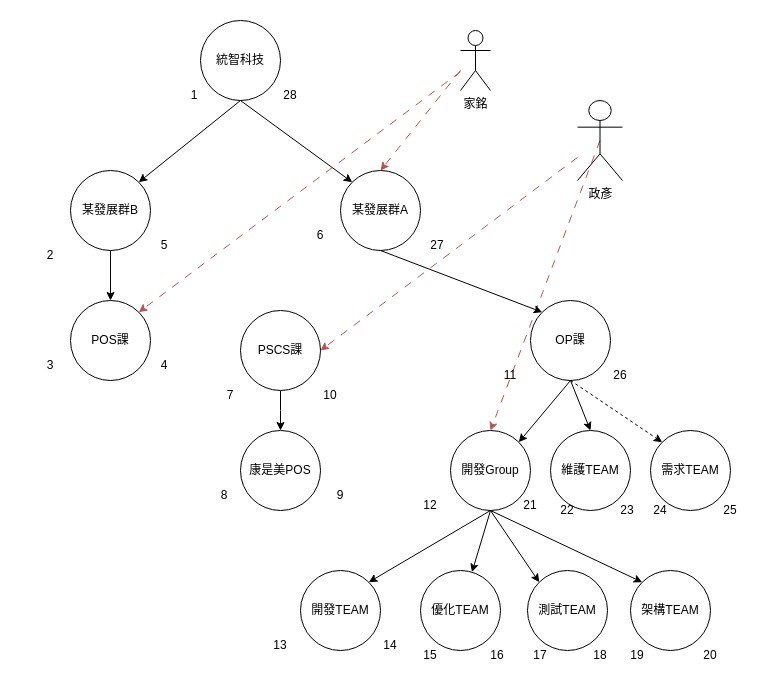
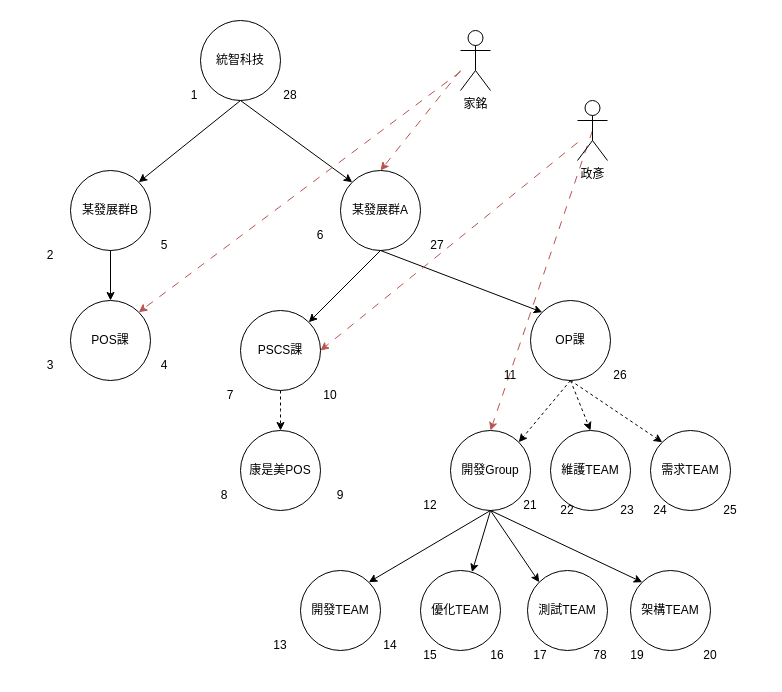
  <mxCell id="0" />
  <mxCell id="1" parent="0" />
  <mxCell id="2" value="" style="endArrow=classic;html=1;rounded=0;entryX=0.5;entryY=0;entryDx=0;entryDy=0;dashed=1;dashPattern=8 8;exitX=0.5;exitY=0.5;exitDx=0;exitDy=0;exitPerimeter=0;fillColor=#f8cecc;strokeColor=#b85450;" edge="1" parent="1" source="61" target="10"><mxGeometry width="50" height="50" relative="1" as="geometry"><mxPoint x="665" y="197" as="sourcePoint" /><mxPoint x="330" y="360" as="targetPoint" /></mxGeometry></mxCell>
  <mxCell id="3" value="統智科技" style="ellipse;whiteSpace=wrap;html=1;aspect=fixed;" parent="1" vertex="1"><mxGeometry x="200" y="20" width="80" height="80" as="geometry" /></mxCell>
  <mxCell id="4" value="某發展群B" style="ellipse;whiteSpace=wrap;html=1;aspect=fixed;" parent="1" vertex="1"><mxGeometry x="70" y="170" width="80" height="80" as="geometry" /></mxCell>
  <mxCell id="5" value="某發展群A" style="ellipse;whiteSpace=wrap;html=1;aspect=fixed;" parent="1" vertex="1"><mxGeometry x="340" y="170" width="80" height="80" as="geometry" /></mxCell>
  <mxCell id="6" value="POS課" style="ellipse;whiteSpace=wrap;html=1;aspect=fixed;" parent="1" vertex="1"><mxGeometry x="70" y="300" width="80" height="80" as="geometry" /></mxCell>
  <mxCell id="7" value="PSCS課" style="ellipse;whiteSpace=wrap;html=1;aspect=fixed;" parent="1" vertex="1"><mxGeometry x="240" y="310" width="80" height="80" as="geometry" /></mxCell>
  <mxCell id="8" value="OP課" style="ellipse;whiteSpace=wrap;html=1;aspect=fixed;" parent="1" vertex="1"><mxGeometry x="530" y="300" width="80" height="80" as="geometry" /></mxCell>
  <mxCell id="9" value="康是美POS" style="ellipse;whiteSpace=wrap;html=1;aspect=fixed;" parent="1" vertex="1"><mxGeometry x="240" y="430" width="80" height="80" as="geometry" /></mxCell>
  <mxCell id="10" value="開發Group" style="ellipse;whiteSpace=wrap;html=1;aspect=fixed;" parent="1" vertex="1"><mxGeometry x="450" y="430" width="80" height="80" as="geometry" /></mxCell>
  <mxCell id="11" value="維護TEAM" style="ellipse;whiteSpace=wrap;html=1;aspect=fixed;" parent="1" vertex="1"><mxGeometry x="550" y="430" width="80" height="80" as="geometry" /></mxCell>
  <mxCell id="12" value="需求TEAM" style="ellipse;whiteSpace=wrap;html=1;aspect=fixed;" parent="1" vertex="1"><mxGeometry x="650" y="430" width="80" height="80" as="geometry" /></mxCell>
  <mxCell id="13" value="開發TEAM" style="ellipse;whiteSpace=wrap;html=1;aspect=fixed;" parent="1" vertex="1"><mxGeometry x="300" y="570" width="80" height="80" as="geometry" /></mxCell>
  <mxCell id="14" value="優化TEAM" style="ellipse;whiteSpace=wrap;html=1;aspect=fixed;" parent="1" vertex="1"><mxGeometry x="420" y="570" width="80" height="80" as="geometry" /></mxCell>
  <mxCell id="15" value="測試TEAM" style="ellipse;whiteSpace=wrap;html=1;aspect=fixed;" parent="1" vertex="1"><mxGeometry x="527" y="570" width="80" height="80" as="geometry" /></mxCell>
  <mxCell id="16" value="架構TEAM" style="ellipse;whiteSpace=wrap;html=1;aspect=fixed;" parent="1" vertex="1"><mxGeometry x="630" y="570" width="80" height="80" as="geometry" /></mxCell>
  <mxCell id="17" value="" style="endArrow=classic;html=1;rounded=0;exitX=0.5;exitY=1;exitDx=0;exitDy=0;entryX=1;entryY=0;entryDx=0;entryDy=0;" parent="1" source="3" target="4" edge="1"><mxGeometry width="50" height="50" relative="1" as="geometry"><mxPoint x="-50" y="450" as="sourcePoint" /><mxPoint x="0" y="400" as="targetPoint" /></mxGeometry></mxCell>
  <mxCell id="18" value="" style="endArrow=classic;html=1;rounded=0;exitX=0.5;exitY=1;exitDx=0;exitDy=0;" parent="1" source="4" target="6" edge="1"><mxGeometry width="50" height="50" relative="1" as="geometry"><mxPoint x="250" y="110" as="sourcePoint" /><mxPoint x="60" y="160" as="targetPoint" /></mxGeometry></mxCell>
  <mxCell id="19" value="" style="endArrow=classic;html=1;rounded=0;exitX=0.5;exitY=1;exitDx=0;exitDy=0;entryX=0;entryY=0;entryDx=0;entryDy=0;" parent="1" source="3" target="5" edge="1"><mxGeometry width="50" height="50" relative="1" as="geometry"><mxPoint x="250" y="110" as="sourcePoint" /><mxPoint x="148" y="192" as="targetPoint" /></mxGeometry></mxCell>
+ <mxCell id="20" value="" style="endArrow=classic;html=1;rounded=0;exitX=0.5;exitY=1;exitDx=0;exitDy=0;entryX=1;entryY=0;entryDx=0;entryDy=0;" parent="1" source="5" target="7" edge="1"><mxGeometry width="50" height="50" relative="1" as="geometry"><mxPoint x="250" y="110" as="sourcePoint" /><mxPoint x="362" y="192" as="targetPoint" /></mxGeometry></mxCell>
  <mxCell id="21" value="" style="endArrow=classic;html=1;rounded=0;exitX=0.5;exitY=1;exitDx=0;exitDy=0;entryX=0;entryY=0;entryDx=0;entryDy=0;" parent="1" source="5" target="8" edge="1"><mxGeometry width="50" height="50" relative="1" as="geometry"><mxPoint x="390" y="260" as="sourcePoint" /><mxPoint x="318" y="332" as="targetPoint" /></mxGeometry></mxCell>
- <mxCell id="22" value="" style="endArrow=classic;html=1;rounded=0;exitX=0.5;exitY=1;exitDx=0;exitDy=0;" parent="1" source="7" target="9" edge="1"><mxGeometry width="50" height="50" relative="1" as="geometry"><mxPoint x="390" y="260" as="sourcePoint" /><mxPoint x="318" y="332" as="targetPoint" /><Array as="points"><mxPoint x="280" y="410" /></Array></mxGeometry></mxCell>
- <mxCell id="23" value="" style="endArrow=classic;html=1;rounded=0;exitX=0.5;exitY=1;exitDx=0;exitDy=0;entryX=1;entryY=0;entryDx=0;entryDy=0;" parent="1" source="8" target="10" edge="1"><mxGeometry width="50" height="50" relative="1" as="geometry"><mxPoint x="580" y="510" as="sourcePoint" /><mxPoint x="630" y="460" as="targetPoint" /></mxGeometry></mxCell>
- <mxCell id="24" value="" style="endArrow=classic;html=1;rounded=0;exitX=0.5;exitY=1;exitDx=0;exitDy=0;entryX=0.5;entryY=0;entryDx=0;entryDy=0;" parent="1" source="8" target="11" edge="1"><mxGeometry width="50" height="50" relative="1" as="geometry"><mxPoint x="580" y="390" as="sourcePoint" /><mxPoint x="528" y="452" as="targetPoint" /></mxGeometry></mxCell>
+ <mxCell id="22" value="" style="endArrow=classic;html=1;rounded=0;exitX=0.5;exitY=1;exitDx=0;exitDy=0;dashed=1;" parent="1" source="7" target="9" edge="1"><mxGeometry width="50" height="50" relative="1" as="geometry"><mxPoint x="390" y="260" as="sourcePoint" /><mxPoint x="318" y="332" as="targetPoint" /><Array as="points"><mxPoint x="280" y="410" /></Array></mxGeometry></mxCell>
+ <mxCell id="23" value="" style="endArrow=classic;html=1;rounded=0;exitX=0.5;exitY=1;exitDx=0;exitDy=0;entryX=1;entryY=0;entryDx=0;entryDy=0;dashed=1;" parent="1" source="8" target="10" edge="1"><mxGeometry width="50" height="50" relative="1" as="geometry"><mxPoint x="580" y="510" as="sourcePoint" /><mxPoint x="630" y="460" as="targetPoint" /></mxGeometry></mxCell>
+ <mxCell id="24" value="" style="endArrow=classic;html=1;rounded=0;exitX=0.5;exitY=1;exitDx=0;exitDy=0;entryX=0.5;entryY=0;entryDx=0;entryDy=0;dashed=1;" parent="1" source="8" target="11" edge="1"><mxGeometry width="50" height="50" relative="1" as="geometry"><mxPoint x="580" y="390" as="sourcePoint" /><mxPoint x="528" y="452" as="targetPoint" /></mxGeometry></mxCell>
  <mxCell id="25" value="" style="endArrow=classic;html=1;rounded=0;exitX=0.5;exitY=1;exitDx=0;exitDy=0;entryX=0;entryY=0;entryDx=0;entryDy=0;dashed=1;" parent="1" source="8" target="12" edge="1"><mxGeometry width="50" height="50" relative="1" as="geometry"><mxPoint x="580" y="390" as="sourcePoint" /><mxPoint x="600" y="440" as="targetPoint" /></mxGeometry></mxCell>
  <mxCell id="26" value="" style="endArrow=classic;html=1;rounded=0;exitX=0.5;exitY=1;exitDx=0;exitDy=0;entryX=1;entryY=0;entryDx=0;entryDy=0;" parent="1" source="10" target="13" edge="1"><mxGeometry width="50" height="50" relative="1" as="geometry"><mxPoint x="580" y="390" as="sourcePoint" /><mxPoint x="528" y="452" as="targetPoint" /></mxGeometry></mxCell>
  <mxCell id="27" value="" style="endArrow=classic;html=1;rounded=0;exitX=0.5;exitY=1;exitDx=0;exitDy=0;" parent="1" source="10" target="14" edge="1"><mxGeometry width="50" height="50" relative="1" as="geometry"><mxPoint x="500" y="520" as="sourcePoint" /><mxPoint x="448" y="602" as="targetPoint" /></mxGeometry></mxCell>
  <mxCell id="28" value="" style="endArrow=classic;html=1;rounded=0;exitX=0.5;exitY=1;exitDx=0;exitDy=0;entryX=0;entryY=0;entryDx=0;entryDy=0;" parent="1" source="10" target="15" edge="1"><mxGeometry width="50" height="50" relative="1" as="geometry"><mxPoint x="500" y="520" as="sourcePoint" /><mxPoint x="512" y="602" as="targetPoint" /></mxGeometry></mxCell>
  <mxCell id="29" value="" style="endArrow=classic;html=1;rounded=0;exitX=0.5;exitY=1;exitDx=0;exitDy=0;entryX=0;entryY=0;entryDx=0;entryDy=0;" parent="1" source="10" target="16" edge="1"><mxGeometry width="50" height="50" relative="1" as="geometry"><mxPoint x="500" y="520" as="sourcePoint" /><mxPoint x="549" y="592" as="targetPoint" /></mxGeometry></mxCell>
  <mxCell id="30" value="1" style="text;html=1;strokeColor=none;fillColor=none;align=center;verticalAlign=middle;whiteSpace=wrap;rounded=0;" parent="1" vertex="1"><mxGeometry x="164" y="80" width="60" height="30" as="geometry" /></mxCell>
  <mxCell id="31" value="2" style="text;html=1;strokeColor=none;fillColor=none;align=center;verticalAlign=middle;whiteSpace=wrap;rounded=0;" parent="1" vertex="1"><mxGeometry x="20" y="240" width="60" height="30" as="geometry" /></mxCell>
  <mxCell id="32" value="3" style="text;html=1;strokeColor=none;fillColor=none;align=center;verticalAlign=middle;whiteSpace=wrap;rounded=0;" parent="1" vertex="1"><mxGeometry x="20" y="350" width="60" height="30" as="geometry" /></mxCell>
  <mxCell id="33" value="4" style="text;html=1;strokeColor=none;fillColor=none;align=center;verticalAlign=middle;whiteSpace=wrap;rounded=0;" parent="1" vertex="1"><mxGeometry x="134" y="350" width="60" height="30" as="geometry" /></mxCell>
  <mxCell id="34" value="5" style="text;html=1;strokeColor=none;fillColor=none;align=center;verticalAlign=middle;whiteSpace=wrap;rounded=0;" parent="1" vertex="1"><mxGeometry x="134" y="230" width="60" height="30" as="geometry" /></mxCell>
  <mxCell id="35" value="6" style="text;html=1;strokeColor=none;fillColor=none;align=center;verticalAlign=middle;whiteSpace=wrap;rounded=0;" parent="1" vertex="1"><mxGeometry x="290" y="220" width="60" height="30" as="geometry" /></mxCell>
  <mxCell id="36" value="7" style="text;html=1;strokeColor=none;fillColor=none;align=center;verticalAlign=middle;whiteSpace=wrap;rounded=0;" parent="1" vertex="1"><mxGeometry x="200" y="380" width="60" height="30" as="geometry" /></mxCell>
  <mxCell id="37" value="8" style="text;html=1;strokeColor=none;fillColor=none;align=center;verticalAlign=middle;whiteSpace=wrap;rounded=0;" parent="1" vertex="1"><mxGeometry x="194" y="480" width="60" height="30" as="geometry" /></mxCell>
  <mxCell id="38" value="9" style="text;html=1;strokeColor=none;fillColor=none;align=center;verticalAlign=middle;whiteSpace=wrap;rounded=0;" parent="1" vertex="1"><mxGeometry x="310" y="480" width="60" height="30" as="geometry" /></mxCell>
  <mxCell id="39" value="10" style="text;html=1;strokeColor=none;fillColor=none;align=center;verticalAlign=middle;whiteSpace=wrap;rounded=0;" parent="1" vertex="1"><mxGeometry x="300" y="380" width="60" height="30" as="geometry" /></mxCell>
  <mxCell id="40" value="11" style="text;html=1;strokeColor=none;fillColor=none;align=center;verticalAlign=middle;whiteSpace=wrap;rounded=0;" parent="1" vertex="1"><mxGeometry x="480" y="360" width="60" height="30" as="geometry" /></mxCell>
  <mxCell id="41" value="12" style="text;html=1;strokeColor=none;fillColor=none;align=center;verticalAlign=middle;whiteSpace=wrap;rounded=0;" parent="1" vertex="1"><mxGeometry x="400" y="490" width="60" height="30" as="geometry" /></mxCell>
  <mxCell id="42" value="13" style="text;html=1;strokeColor=none;fillColor=none;align=center;verticalAlign=middle;whiteSpace=wrap;rounded=0;" parent="1" vertex="1"><mxGeometry x="250" y="630" width="60" height="30" as="geometry" /></mxCell>
  <mxCell id="43" value="14" style="text;html=1;strokeColor=none;fillColor=none;align=center;verticalAlign=middle;whiteSpace=wrap;rounded=0;" parent="1" vertex="1"><mxGeometry x="360" y="630" width="60" height="30" as="geometry" /></mxCell>
  <mxCell id="44" value="15" style="text;html=1;strokeColor=none;fillColor=none;align=center;verticalAlign=middle;whiteSpace=wrap;rounded=0;" parent="1" vertex="1"><mxGeometry x="400" y="640" width="60" height="30" as="geometry" /></mxCell>
  <mxCell id="45" value="16" style="text;html=1;strokeColor=none;fillColor=none;align=center;verticalAlign=middle;whiteSpace=wrap;rounded=0;" parent="1" vertex="1"><mxGeometry x="467" y="640" width="60" height="30" as="geometry" /></mxCell>
  <mxCell id="46" value="17" style="text;html=1;strokeColor=none;fillColor=none;align=center;verticalAlign=middle;whiteSpace=wrap;rounded=0;" parent="1" vertex="1"><mxGeometry x="510" y="640" width="60" height="30" as="geometry" /></mxCell>
- <mxCell id="47" value="18" style="text;html=1;strokeColor=none;fillColor=none;align=center;verticalAlign=middle;whiteSpace=wrap;rounded=0;" parent="1" vertex="1"><mxGeometry x="570" y="640" width="60" height="30" as="geometry" /></mxCell>
+ <mxCell id="47" value="78" style="text;html=1;strokeColor=none;fillColor=none;align=center;verticalAlign=middle;whiteSpace=wrap;rounded=0;" parent="1" vertex="1"><mxGeometry x="570" y="640" width="60" height="30" as="geometry" /></mxCell>
  <mxCell id="48" value="19" style="text;html=1;strokeColor=none;fillColor=none;align=center;verticalAlign=middle;whiteSpace=wrap;rounded=0;" parent="1" vertex="1"><mxGeometry x="607" y="640" width="60" height="30" as="geometry" /></mxCell>
  <mxCell id="49" value="20" style="text;html=1;strokeColor=none;fillColor=none;align=center;verticalAlign=middle;whiteSpace=wrap;rounded=0;" parent="1" vertex="1"><mxGeometry x="680" y="640" width="60" height="30" as="geometry" /></mxCell>
  <mxCell id="50" value="21" style="text;html=1;strokeColor=none;fillColor=none;align=center;verticalAlign=middle;whiteSpace=wrap;rounded=0;" parent="1" vertex="1"><mxGeometry x="500" y="490" width="60" height="30" as="geometry" /></mxCell>
  <mxCell id="51" value="22" style="text;html=1;strokeColor=none;fillColor=none;align=center;verticalAlign=middle;whiteSpace=wrap;rounded=0;" parent="1" vertex="1"><mxGeometry x="537" y="495" width="60" height="30" as="geometry" /></mxCell>
  <mxCell id="52" value="23" style="text;html=1;strokeColor=none;fillColor=none;align=center;verticalAlign=middle;whiteSpace=wrap;rounded=0;" parent="1" vertex="1"><mxGeometry x="597" y="495" width="60" height="30" as="geometry" /></mxCell>
  <mxCell id="53" value="24" style="text;html=1;strokeColor=none;fillColor=none;align=center;verticalAlign=middle;whiteSpace=wrap;rounded=0;" parent="1" vertex="1"><mxGeometry x="630" y="495" width="60" height="30" as="geometry" /></mxCell>
  <mxCell id="54" value="25" style="text;html=1;strokeColor=none;fillColor=none;align=center;verticalAlign=middle;whiteSpace=wrap;rounded=0;" parent="1" vertex="1"><mxGeometry x="700" y="495" width="60" height="30" as="geometry" /></mxCell>
  <mxCell id="55" value="26" style="text;html=1;strokeColor=none;fillColor=none;align=center;verticalAlign=middle;whiteSpace=wrap;rounded=0;" parent="1" vertex="1"><mxGeometry x="590" y="360" width="60" height="30" as="geometry" /></mxCell>
  <mxCell id="56" value="27" style="text;html=1;strokeColor=none;fillColor=none;align=center;verticalAlign=middle;whiteSpace=wrap;rounded=0;" parent="1" vertex="1"><mxGeometry x="407" y="230" width="60" height="30" as="geometry" /></mxCell>
  <mxCell id="57" value="28" style="text;html=1;strokeColor=none;fillColor=none;align=center;verticalAlign=middle;whiteSpace=wrap;rounded=0;" parent="1" vertex="1"><mxGeometry x="260" y="80" width="60" height="30" as="geometry" /></mxCell>
  <mxCell id="58" value="家銘" style="shape=umlActor;verticalLabelPosition=bottom;verticalAlign=top;html=1;outlineConnect=0;" vertex="1" parent="1"><mxGeometry x="460" y="30" width="30" height="60" as="geometry" /></mxCell>
  <mxCell id="59" value="" style="endArrow=classic;html=1;rounded=0;entryX=0.5;entryY=0;entryDx=0;entryDy=0;dashed=1;dashPattern=8 8;fillColor=#f8cecc;strokeColor=#b85450;" edge="1" parent="1" target="5"><mxGeometry width="50" height="50" relative="1" as="geometry"><mxPoint x="460" y="70" as="sourcePoint" /><mxPoint x="362" y="192" as="targetPoint" /></mxGeometry></mxCell>
  <mxCell id="60" value="" style="endArrow=classic;html=1;rounded=0;entryX=1;entryY=0;entryDx=0;entryDy=0;dashed=1;dashPattern=8 8;fillColor=#f8cecc;strokeColor=#b85450;" edge="1" parent="1" source="58" target="6"><mxGeometry width="50" height="50" relative="1" as="geometry"><mxPoint x="630" y="136" as="sourcePoint" /><mxPoint x="430" y="220" as="targetPoint" /></mxGeometry></mxCell>
- <mxCell id="61" value="政彥" style="shape=umlActor;verticalLabelPosition=bottom;verticalAlign=top;html=1;outlineConnect=0;" vertex="1" parent="1"><mxGeometry x="577" y="100" width="45" height="80" as="geometry" /></mxCell>
+ <mxCell id="61" value="政彥" style="shape=umlActor;verticalLabelPosition=bottom;verticalAlign=top;html=1;outlineConnect=0;" vertex="1" parent="1"><mxGeometry x="577" y="100" width="30" height="60" as="geometry" /></mxCell>
  <mxCell id="62" value="" style="endArrow=classic;html=1;rounded=0;entryX=1;entryY=0.5;entryDx=0;entryDy=0;dashed=1;dashPattern=8 8;fillColor=#f8cecc;strokeColor=#b85450;" edge="1" parent="1" source="61" target="7"><mxGeometry width="50" height="50" relative="1" as="geometry"><mxPoint x="470" y="81" as="sourcePoint" /><mxPoint x="148" y="322" as="targetPoint" /></mxGeometry></mxCell>
